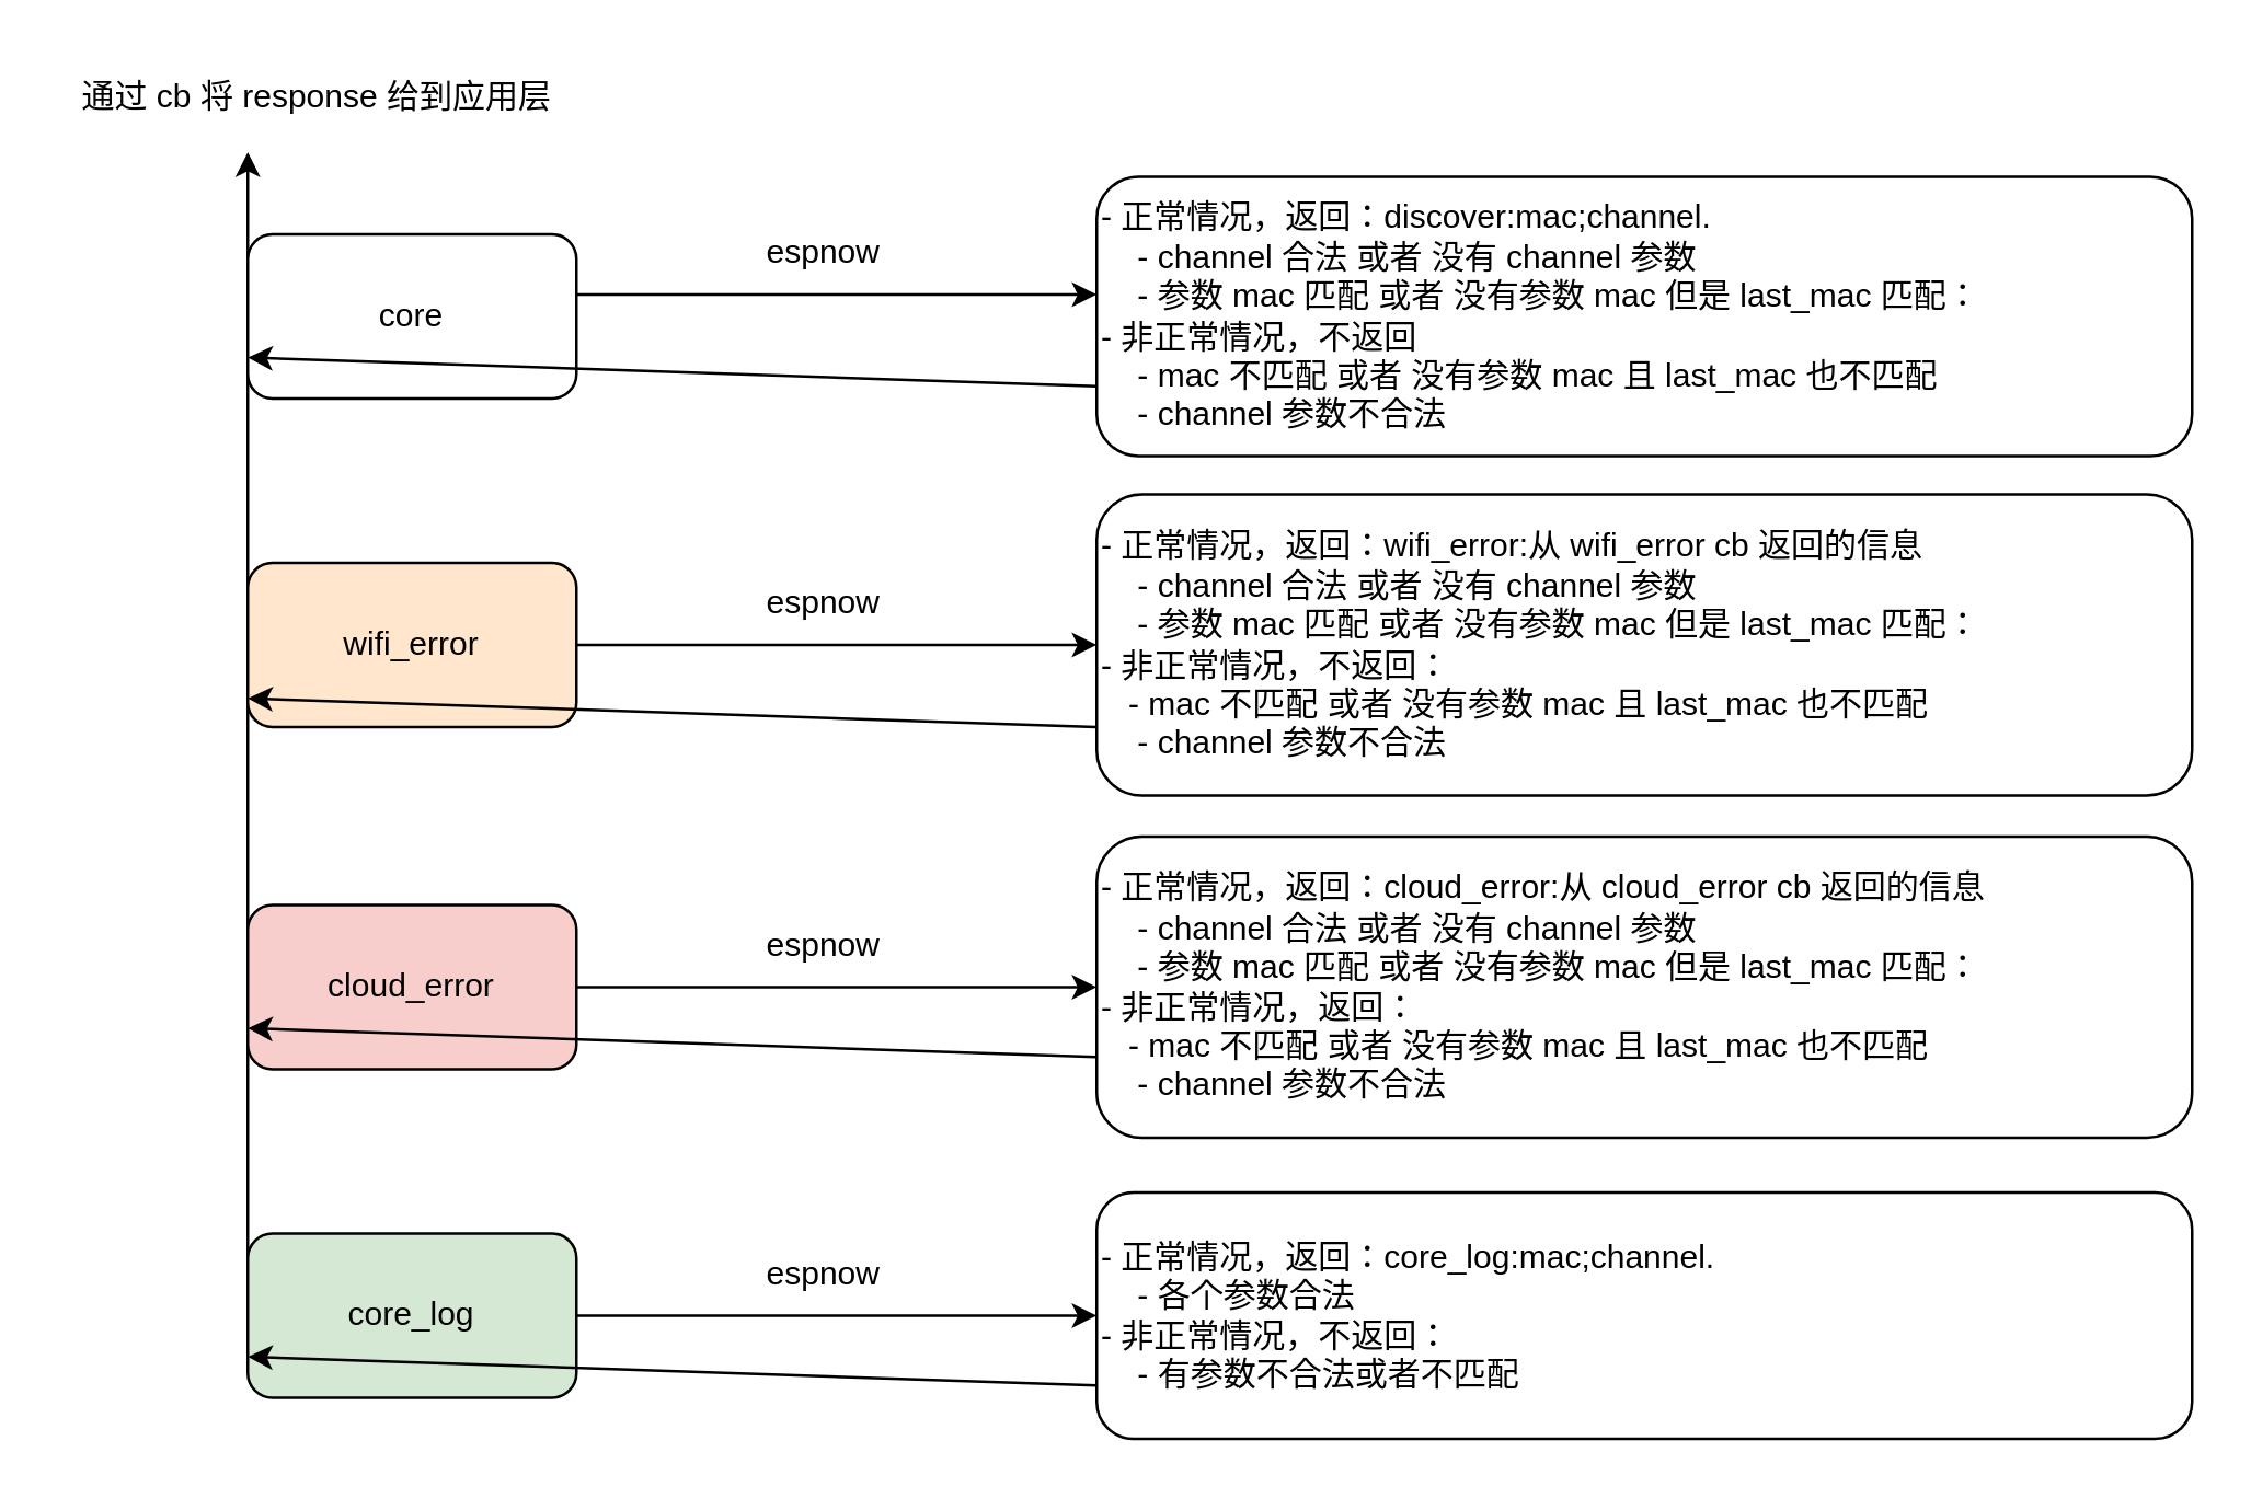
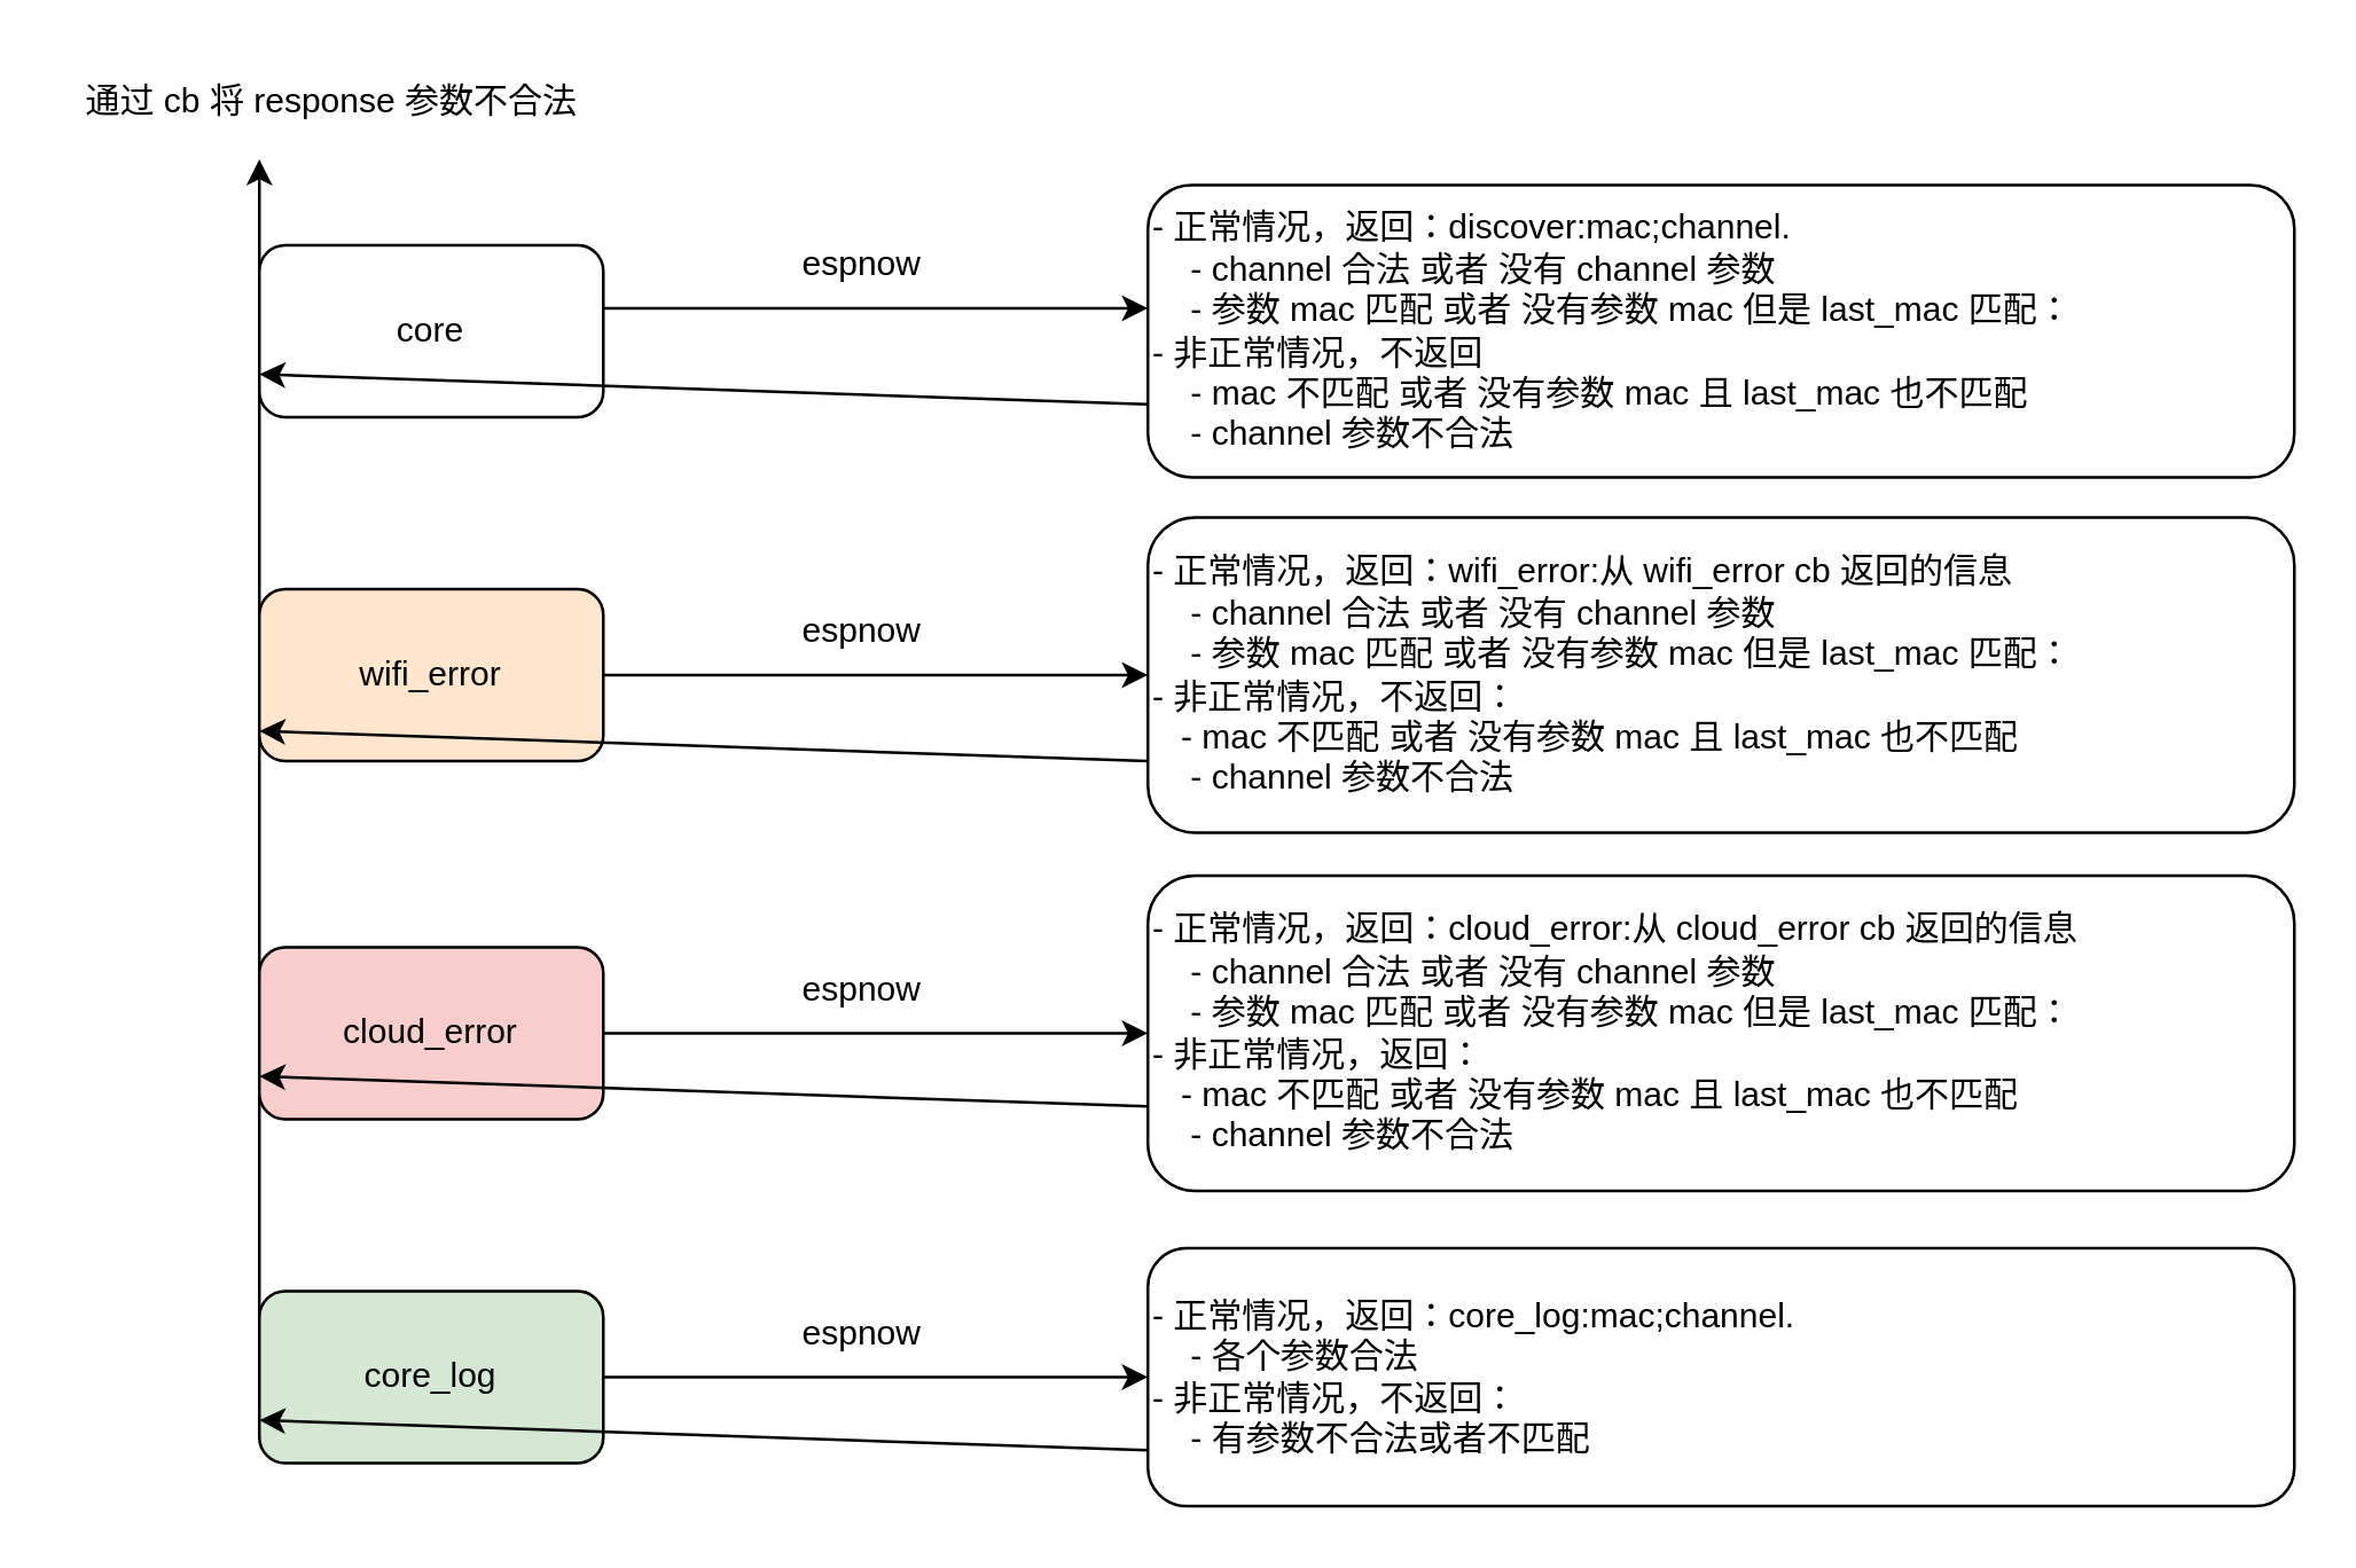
  <mxCell id="0" />
  <mxCell id="1" parent="0" />
  <mxCell id="2" value="" style="edgeStyle=none;html=1;" parent="1" edge="1"><mxGeometry relative="1" as="geometry"><mxPoint x="210" y="107" as="sourcePoint" /><mxPoint x="400" y="107" as="targetPoint" /></mxGeometry></mxCell>
  <mxCell id="3" style="edgeStyle=none;html=1;exitX=0;exitY=0.75;exitDx=0;exitDy=0;" parent="1" source="18" edge="1"><mxGeometry relative="1" as="geometry"><mxPoint x="90" y="55" as="targetPoint" /></mxGeometry></mxCell>
  <mxCell id="4" value="core" style="rounded=1;whiteSpace=wrap;html=1;" parent="1" vertex="1"><mxGeometry x="90" y="85" width="120" height="60" as="geometry" /></mxCell>
  <mxCell id="5" style="edgeStyle=none;html=1;exitX=0;exitY=0.75;exitDx=0;exitDy=0;entryX=0;entryY=0.75;entryDx=0;entryDy=0;" parent="1" source="6" target="4" edge="1"><mxGeometry relative="1" as="geometry" /></mxCell>
  <mxCell id="6" value="- 正常情况，返回：discover:mac;channel.&lt;br&gt;&amp;nbsp; &amp;nbsp; - channel 合法 或者 没有 channel 参数&lt;br&gt;&amp;nbsp; &amp;nbsp; - 参数 mac 匹配 或者 没有参数 mac 但是 last_mac 匹配：&lt;br&gt;- 非正常情况，不返回&lt;br&gt;&amp;nbsp; &amp;nbsp; - mac 不匹配 或者 没有参数 mac 且 last_mac 也不匹配&lt;br&gt;&amp;nbsp; &amp;nbsp; - channel 参数不合法" style="whiteSpace=wrap;html=1;rounded=1;align=left;" parent="1" vertex="1"><mxGeometry x="400" y="64" width="400" height="102" as="geometry" /></mxCell>
  <mxCell id="7" value="espnow" style="text;html=1;align=center;verticalAlign=middle;resizable=0;points=[];autosize=1;strokeColor=none;fillColor=none;" parent="1" vertex="1"><mxGeometry x="270" y="77" width="60" height="30" as="geometry" /></mxCell>
  <mxCell id="8" value="" style="edgeStyle=none;html=1;" parent="1" source="9" target="10" edge="1"><mxGeometry relative="1" as="geometry" /></mxCell>
  <mxCell id="9" value="wifi_error" style="rounded=1;whiteSpace=wrap;html=1;fillColor=#ffe6cc;" parent="1" vertex="1"><mxGeometry x="90" y="205" width="120" height="60" as="geometry" /></mxCell>
  <mxCell id="10" value="- 正常情况，返回：wifi_error:从 wifi_error cb 返回的信息&lt;br&gt;&amp;nbsp; &amp;nbsp; - channel 合法 或者 没有 channel 参数&lt;br&gt;&amp;nbsp; &amp;nbsp; - 参数 mac 匹配 或者 没有参数 mac 但是 last_mac 匹配：&lt;br&gt;- 非正常情况，不返回：&lt;br&gt;&amp;nbsp;&amp;nbsp; - mac 不匹配 或者 没有参数 mac 且 last_mac 也不匹配&lt;br&gt;&amp;nbsp; &amp;nbsp; - channel 参数不合法" style="whiteSpace=wrap;html=1;rounded=1;align=left;" parent="1" vertex="1"><mxGeometry x="400" y="180" width="400" height="110" as="geometry" /></mxCell>
  <mxCell id="11" value="espnow" style="text;html=1;align=center;verticalAlign=middle;resizable=0;points=[];autosize=1;strokeColor=none;fillColor=none;" parent="1" vertex="1"><mxGeometry x="270" y="205" width="60" height="30" as="geometry" /></mxCell>
- <mxCell id="12" value="通过 cb 将 response 给到应用层" style="text;html=1;align=center;verticalAlign=middle;resizable=0;points=[];autosize=1;strokeColor=none;fillColor=none;" parent="1" vertex="1"><mxGeometry x="20" y="20" width="190" height="30" as="geometry" /></mxCell>
+ <mxCell id="12" value="通过 cb 将 response 参数不合法" style="text;html=1;align=center;verticalAlign=middle;resizable=0;points=[];autosize=1;strokeColor=none;fillColor=none;" parent="1" vertex="1"><mxGeometry x="20" y="20" width="190" height="30" as="geometry" /></mxCell>
  <mxCell id="13" value="" style="edgeStyle=none;html=1;" parent="1" source="14" target="15" edge="1"><mxGeometry relative="1" as="geometry" /></mxCell>
  <mxCell id="14" value="cloud_error" style="rounded=1;whiteSpace=wrap;html=1;fillColor=#f8cecc;" parent="1" vertex="1"><mxGeometry x="90" y="330" width="120" height="60" as="geometry" /></mxCell>
  <mxCell id="15" value="- 正常情况，返回：cloud_error:从 cloud_error cb 返回的信息&lt;br&gt;&amp;nbsp; &amp;nbsp; - channel 合法 或者 没有 channel 参数&lt;br&gt;&amp;nbsp; &amp;nbsp; - 参数 mac 匹配 或者 没有参数 mac 但是 last_mac 匹配：&lt;br&gt;- 非正常情况，返回：&lt;br&gt;&amp;nbsp;&amp;nbsp; - mac 不匹配 或者 没有参数 mac 且 last_mac 也不匹配&lt;br&gt;&amp;nbsp; &amp;nbsp; - channel 参数不合法" style="whiteSpace=wrap;html=1;rounded=1;align=left;" parent="1" vertex="1"><mxGeometry x="400" y="305" width="400" height="110" as="geometry" /></mxCell>
  <mxCell id="16" value="espnow" style="text;html=1;align=center;verticalAlign=middle;resizable=0;points=[];autosize=1;strokeColor=none;fillColor=none;" parent="1" vertex="1"><mxGeometry x="270" y="330" width="60" height="30" as="geometry" /></mxCell>
  <mxCell id="17" value="" style="edgeStyle=none;html=1;" parent="1" source="18" target="19" edge="1"><mxGeometry relative="1" as="geometry" /></mxCell>
  <mxCell id="18" value="core_log" style="rounded=1;whiteSpace=wrap;html=1;fillColor=#d5e8d4;" parent="1" vertex="1"><mxGeometry x="90" y="450" width="120" height="60" as="geometry" /></mxCell>
  <mxCell id="19" value="- 正常情况，返回：core_log:mac;channel.&lt;br&gt;&amp;nbsp; &amp;nbsp; - 各个参数合法&lt;br&gt;- 非正常情况，不返回：&lt;br&gt;&amp;nbsp; &amp;nbsp; - 有参数不合法或者不匹配" style="whiteSpace=wrap;html=1;rounded=1;align=left;" parent="1" vertex="1"><mxGeometry x="400" y="435" width="400" height="90" as="geometry" /></mxCell>
  <mxCell id="20" value="espnow" style="text;html=1;align=center;verticalAlign=middle;resizable=0;points=[];autosize=1;strokeColor=none;fillColor=none;" parent="1" vertex="1"><mxGeometry x="270" y="450" width="60" height="30" as="geometry" /></mxCell>
  <mxCell id="21" style="edgeStyle=none;html=1;exitX=0;exitY=0.75;exitDx=0;exitDy=0;entryX=0;entryY=0.75;entryDx=0;entryDy=0;" edge="1" parent="1"><mxGeometry relative="1" as="geometry"><mxPoint x="400" y="265" as="sourcePoint" /><mxPoint x="90" y="254.5" as="targetPoint" /></mxGeometry></mxCell>
  <mxCell id="22" style="edgeStyle=none;html=1;exitX=0;exitY=0.75;exitDx=0;exitDy=0;entryX=0;entryY=0.75;entryDx=0;entryDy=0;" edge="1" parent="1"><mxGeometry relative="1" as="geometry"><mxPoint x="400" y="385.5" as="sourcePoint" /><mxPoint x="90" y="375" as="targetPoint" /></mxGeometry></mxCell>
  <mxCell id="23" style="edgeStyle=none;html=1;exitX=0;exitY=0.75;exitDx=0;exitDy=0;entryX=0;entryY=0.75;entryDx=0;entryDy=0;" edge="1" parent="1"><mxGeometry relative="1" as="geometry"><mxPoint x="400" y="505.5" as="sourcePoint" /><mxPoint x="90" y="495" as="targetPoint" /></mxGeometry></mxCell>
